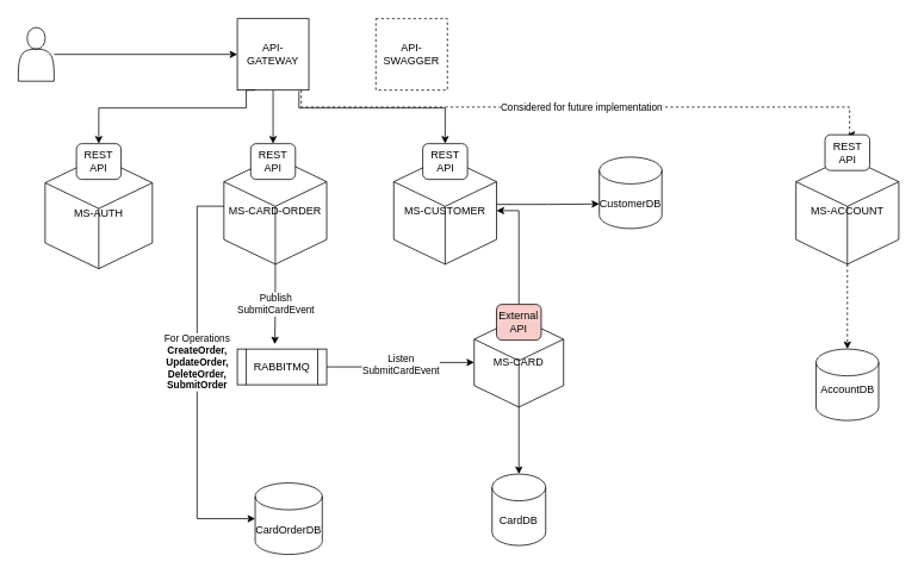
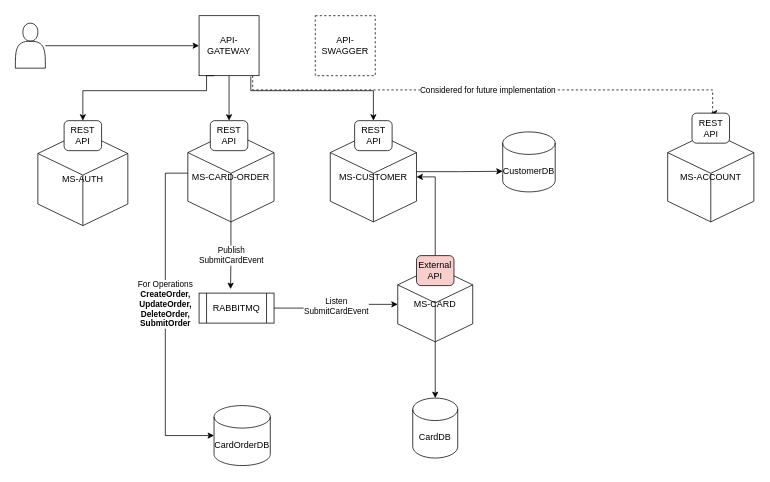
  <mxCell id="0" />
  <mxCell id="1" parent="0" />
  <mxCell id="2" style="edgeStyle=orthogonalEdgeStyle;rounded=0;orthogonalLoop=1;jettySize=auto;html=1;" parent="1" source="3" target="5" edge="1"><mxGeometry relative="1" as="geometry" /></mxCell>
  <mxCell id="3" value="" style="shape=actor;whiteSpace=wrap;html=1;" parent="1" vertex="1"><mxGeometry x="20" y="30" width="40" height="60" as="geometry" /></mxCell>
  <mxCell id="4" style="edgeStyle=orthogonalEdgeStyle;rounded=0;orthogonalLoop=1;jettySize=auto;html=1;entryX=0.5;entryY=0;entryDx=0;entryDy=0;" parent="1" source="5" target="11" edge="1"><mxGeometry relative="1" as="geometry" /></mxCell>
  <mxCell id="5" value="API-GATEWAY" style="whiteSpace=wrap;html=1;aspect=fixed;" parent="1" vertex="1"><mxGeometry x="265" width="80" height="80" as="geometry" y="20" /></mxCell>
  <mxCell id="6" value="CardOrderDB" style="shape=cylinder3;whiteSpace=wrap;html=1;boundedLbl=1;backgroundOutline=1;size=15;" parent="1" vertex="1"><mxGeometry x="285" y="540" width="75" height="80" as="geometry" /></mxCell>
  <mxCell id="7" style="edgeStyle=orthogonalEdgeStyle;rounded=0;orthogonalLoop=1;jettySize=auto;html=1;entryX=0.5;entryY=0;entryDx=0;entryDy=0;exitX=0.25;exitY=1;exitDx=0;exitDy=0;" parent="1" source="5" target="16" edge="1"><mxGeometry relative="1" as="geometry"><mxPoint x="255" y="80" as="sourcePoint" /><mxPoint x="105" y="170" as="targetPoint" /><Array as="points"><mxPoint x="275" y="120" /><mxPoint x="110" y="120" /></Array></mxGeometry></mxCell>
  <mxCell id="8" value="Publish&lt;br&gt;SubmitCardEvent" style="edgeStyle=orthogonalEdgeStyle;rounded=0;orthogonalLoop=1;jettySize=auto;html=1;entryX=0.42;entryY=-0.133;entryDx=0;entryDy=0;entryPerimeter=0;" parent="1" source="9" target="15" edge="1"><mxGeometry relative="1" as="geometry" /></mxCell>
  <mxCell id="9" value="MS-CARD-ORDER" style="whiteSpace=wrap;html=1;shape=mxgraph.basic.isocube;isoAngle=15;" parent="1" vertex="1"><mxGeometry x="250" y="175" width="115" height="120" as="geometry" /></mxCell>
  <mxCell id="10" value="MS-AUTH" style="whiteSpace=wrap;html=1;shape=mxgraph.basic.isocube;isoAngle=15;" parent="1" vertex="1"><mxGeometry x="50" y="175" width="120" height="125" as="geometry" /></mxCell>
  <mxCell id="11" value="REST API" style="rounded=1;whiteSpace=wrap;html=1;" parent="1" vertex="1"><mxGeometry x="280" y="160" width="50" height="40" as="geometry" /></mxCell>
  <mxCell id="12" style="edgeStyle=orthogonalEdgeStyle;rounded=0;orthogonalLoop=1;jettySize=auto;html=1;entryX=0;entryY=0;entryDx=0;entryDy=52.5;entryPerimeter=0;exitX=0.991;exitY=0.442;exitDx=0;exitDy=0;exitPerimeter=0;" parent="1" source="13" target="26" edge="1"><mxGeometry relative="1" as="geometry" /></mxCell>
  <mxCell id="13" value="MS-CUSTOMER" style="whiteSpace=wrap;html=1;shape=mxgraph.basic.isocube;isoAngle=15;" parent="1" vertex="1"><mxGeometry x="440" y="175" width="115" height="120" as="geometry" /></mxCell>
  <mxCell id="14" value="Listen&lt;br&gt;SubmitCardEvent" style="edgeStyle=orthogonalEdgeStyle;rounded=0;orthogonalLoop=1;jettySize=auto;html=1;entryX=0;entryY=0.5;entryDx=0;entryDy=0;entryPerimeter=0;" parent="1" source="15" target="25" edge="1"><mxGeometry relative="1" as="geometry" /></mxCell>
  <mxCell id="15" value="RABBITMQ" style="shape=process;whiteSpace=wrap;html=1;backgroundOutline=1;" parent="1" vertex="1"><mxGeometry x="265" y="390" width="100" height="40" as="geometry" /></mxCell>
  <mxCell id="16" value="REST API" style="rounded=1;whiteSpace=wrap;html=1;" parent="1" vertex="1"><mxGeometry x="85" y="160" width="50" height="40" as="geometry" /></mxCell>
  <mxCell id="17" value="REST API" style="rounded=1;whiteSpace=wrap;html=1;" parent="1" vertex="1"><mxGeometry x="472.5" y="160" width="50" height="40" as="geometry" /></mxCell>
  <mxCell id="18" style="edgeStyle=orthogonalEdgeStyle;rounded=0;orthogonalLoop=1;jettySize=auto;html=1;entryX=0.5;entryY=0;entryDx=0;entryDy=0;exitX=0.863;exitY=1.013;exitDx=0;exitDy=0;exitPerimeter=0;" parent="1" source="5" target="17" edge="1"><mxGeometry relative="1" as="geometry"><mxPoint x="335" y="80" as="sourcePoint" /><mxPoint x="520" y="160" as="targetPoint" /><Array as="points"><mxPoint x="334" y="120" /><mxPoint x="498" y="120" /></Array></mxGeometry></mxCell>
  <mxCell id="19" value="API-SWAGGER" style="whiteSpace=wrap;html=1;aspect=fixed;dashed=1;" parent="1" vertex="1"><mxGeometry x="420" width="80" height="80" as="geometry" y="20" /></mxCell>
  <mxCell id="20" value="" style="endArrow=none;html=1;" parent="1" edge="1"><mxGeometry width="50" height="50" relative="1" as="geometry"><mxPoint x="220" y="230" as="sourcePoint" /><mxPoint x="250" y="230" as="targetPoint" /></mxGeometry></mxCell>
  <mxCell id="21" value="For Operations&lt;br&gt;&lt;b&gt;CreateOrder,&lt;br&gt;UpdateOrder,&lt;br&gt;DeleteOrder,&lt;br&gt;SubmitOrder&lt;/b&gt;" style="endArrow=none;html=1;" parent="1" edge="1"><mxGeometry width="50" height="50" relative="1" as="geometry"><mxPoint x="220" y="580" as="sourcePoint" /><mxPoint x="220" y="230" as="targetPoint" /></mxGeometry></mxCell>
  <mxCell id="22" value="" style="endArrow=classic;html=1;entryX=0;entryY=0.5;entryDx=0;entryDy=0;entryPerimeter=0;" parent="1" target="6" edge="1"><mxGeometry width="50" height="50" relative="1" as="geometry"><mxPoint x="220" y="580" as="sourcePoint" /><mxPoint x="270" y="490" as="targetPoint" /></mxGeometry></mxCell>
  <mxCell id="23" style="edgeStyle=orthogonalEdgeStyle;rounded=0;orthogonalLoop=1;jettySize=auto;html=1;entryX=1;entryY=0.5;entryDx=0;entryDy=0;entryPerimeter=0;exitX=0.5;exitY=0;exitDx=0;exitDy=0;" parent="1" source="27" target="13" edge="1"><mxGeometry relative="1" as="geometry" /></mxCell>
  <mxCell id="24" style="edgeStyle=orthogonalEdgeStyle;rounded=0;orthogonalLoop=1;jettySize=auto;html=1;entryX=0.5;entryY=0;entryDx=0;entryDy=0;entryPerimeter=0;" edge="1" parent="1" source="25" target="33"><mxGeometry relative="1" as="geometry" /></mxCell>
  <mxCell id="25" value="MS-CARD" style="whiteSpace=wrap;html=1;shape=mxgraph.basic.isocube;isoAngle=15;" parent="1" vertex="1"><mxGeometry x="530" y="355" width="100" height="100" as="geometry" /></mxCell>
  <mxCell id="26" value="CustomerDB" style="shape=cylinder3;whiteSpace=wrap;html=1;boundedLbl=1;backgroundOutline=1;size=15;" parent="1" vertex="1"><mxGeometry x="670" y="175" width="70" height="80" as="geometry" /></mxCell>
  <mxCell id="27" value="External&lt;br&gt;API" style="rounded=1;whiteSpace=wrap;html=1;fillColor=#f8cecc;" parent="1" vertex="1"><mxGeometry x="555" y="340" width="50" height="40" as="geometry" /></mxCell>
- <mxCell id="28" style="edgeStyle=orthogonalEdgeStyle;rounded=0;orthogonalLoop=1;jettySize=auto;html=1;entryX=0.5;entryY=0;entryDx=0;entryDy=0;entryPerimeter=0;dashed=1;" parent="1" source="29" target="32" edge="1"><mxGeometry relative="1" as="geometry" /></mxCell>
  <mxCell id="29" value="MS-ACCOUNT" style="whiteSpace=wrap;html=1;shape=mxgraph.basic.isocube;isoAngle=15;" parent="1" vertex="1"><mxGeometry x="890" y="175" width="115" height="120" as="geometry" /></mxCell>
  <mxCell id="30" value="Considered for future implementation&lt;br&gt;" style="edgeStyle=orthogonalEdgeStyle;rounded=0;orthogonalLoop=1;jettySize=auto;html=1;exitX=0.863;exitY=1.013;exitDx=0;exitDy=0;exitPerimeter=0;entryX=0.5;entryY=0;entryDx=0;entryDy=0;dashed=1;" parent="1" target="31" edge="1"><mxGeometry relative="1" as="geometry"><mxPoint x="336.54" y="100" as="sourcePoint" /><mxPoint x="960" y="110" as="targetPoint" /><Array as="points"><mxPoint x="337" y="119" /><mxPoint x="950" y="119" /><mxPoint x="950" y="150" /></Array></mxGeometry></mxCell>
  <mxCell id="31" value="REST API" style="rounded=1;whiteSpace=wrap;html=1;" parent="1" vertex="1"><mxGeometry x="922.5" y="150" width="50" height="40" as="geometry" /></mxCell>
- <mxCell id="32" value="&lt;div&gt;AccountDB&lt;/div&gt;&lt;div&gt;&lt;br&gt;&lt;/div&gt;" style="shape=cylinder3;whiteSpace=wrap;html=1;boundedLbl=1;backgroundOutline=1;size=15;" parent="1" vertex="1"><mxGeometry x="912.5" y="390" width="70" height="80" as="geometry" /></mxCell>
  <mxCell id="33" value="CardDB" style="shape=cylinder3;whiteSpace=wrap;html=1;boundedLbl=1;backgroundOutline=1;size=15;" vertex="1" parent="1"><mxGeometry x="550" y="530" width="60" height="80" as="geometry" /></mxCell>
